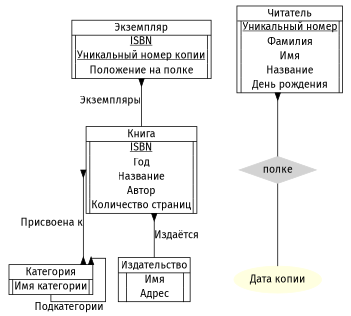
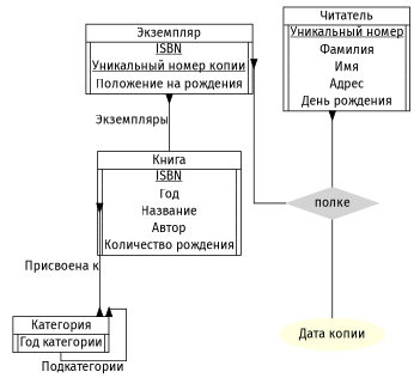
  digraph {
    fontname="Fira Sans"
    splines=ortho
    node [fontname="Fira Sans" shape=none]
    edge [arrowhead=inv arrowtail=inv dir=back fontname="Fira Sans" headport=t tailport=t]
-   n1 [label=<<TABLE PORT="t" BORDER="1" CELLBORDER="0" CELLSPACING="0">     <TR><TD COLSPAN="3">Категория</TD></TR><HR/>     <TR><TD></TD><VR/><TD>Имя категории</TD><VR/><TD></TD></TR>   </TABLE>>]
-   n2 [label=<<TABLE PORT="t" BORDER="1" CELLBORDER="0" CELLSPACING="0">     <TR><TD COLSPAN="3">Экземпляр</TD></TR><HR/>     <TR><TD></TD><VR/><TD><U>ISBN</U></TD><VR/><TD></TD></TR>     <TR><TD></TD><VR/><TD><U>Уникальный номер копии</U></TD><VR/><TD></TD></TR>     <TR><TD></TD><VR/><TD>Положение на полке</TD><VR/><TD></TD></TR>   </TABLE>>]
-   n3 [label=<<TABLE PORT="t" BORDER="1" CELLBORDER="0" CELLSPACING="0">     <TR><TD COLSPAN="3">Книга</TD></TR><HR/>     <TR><TD></TD><VR/><TD><U>ISBN</U></TD><VR/><TD></TD></TR>     <TR><TD></TD><VR/><TD>Год</TD><VR/><TD></TD></TR>     <TR><TD></TD><VR/><TD>Название</TD><VR/><TD></TD></TR>     <TR><TD></TD><VR/><TD>Автор</TD><VR/><TD></TD></TR>     <TR><TD></TD><VR/><TD>Количество страниц</TD><VR/><TD></TD></TR>   </TABLE>>]
+   n1 [label=<<TABLE PORT="t" BORDER="1" CELLBORDER="0" CELLSPACING="0">     <TR><TD COLSPAN="3">Категория</TD></TR><HR/>     <TR><TD></TD><VR/><TD>Год категории</TD><VR/><TD></TD></TR>   </TABLE>>]
+   n2 [label=<<TABLE PORT="t" BORDER="1" CELLBORDER="0" CELLSPACING="0">     <TR><TD COLSPAN="3">Экземпляр</TD></TR><HR/>     <TR><TD></TD><VR/><TD><U>ISBN</U></TD><VR/><TD></TD></TR>     <TR><TD></TD><VR/><TD><U>Уникальный номер копии</U></TD><VR/><TD></TD></TR>     <TR><TD></TD><VR/><TD>Положение на рождения</TD><VR/><TD></TD></TR>   </TABLE>>]
+   n3 [label=<<TABLE PORT="t" BORDER="1" CELLBORDER="0" CELLSPACING="0">     <TR><TD COLSPAN="3">Книга</TD></TR><HR/>     <TR><TD></TD><VR/><TD><U>ISBN</U></TD><VR/><TD></TD></TR>     <TR><TD></TD><VR/><TD>Год</TD><VR/><TD></TD></TR>     <TR><TD></TD><VR/><TD>Название</TD><VR/><TD></TD></TR>     <TR><TD></TD><VR/><TD>Автор</TD><VR/><TD></TD></TR>     <TR><TD></TD><VR/><TD>Количество рождения</TD><VR/><TD></TD></TR>   </TABLE>>]
    n4 [color=lightgrey label="полке" shape=diamond style=filled]
-   n5 [label=<<TABLE PORT="t" BORDER="1" CELLBORDER="0" CELLSPACING="0">     <TR><TD COLSPAN="3">Издательство</TD></TR><HR/>     <TR><TD></TD><VR/><TD>Имя</TD><VR/><TD></TD></TR>     <TR><TD></TD><VR/><TD>    Адрес    </TD><VR/><TD></TD></TR>   </TABLE>>]
    n6 [color=lightyellow label="Дата копии" shape=ellipse style=filled]
-   n7 [label=<<TABLE PORT="t" BORDER="1" CELLBORDER="0" CELLSPACING="0">     <TR><TD COLSPAN="3">Читатель</TD></TR><HR/>     <TR><TD></TD><VR/><TD><U>Уникальный номер</U></TD><VR/><TD></TD></TR>     <TR><TD></TD><VR/><TD>Фамилия</TD><VR/><TD></TD></TR>     <TR><TD></TD><VR/><TD>Имя</TD><VR/><TD></TD></TR>     <TR><TD></TD><VR/><TD>Название</TD><VR/><TD></TD></TR>     <TR><TD></TD><VR/><TD>День рождения</TD><VR/><TD></TD></TR>   </TABLE>>]
+   n7 [label=<<TABLE PORT="t" BORDER="1" CELLBORDER="0" CELLSPACING="0">     <TR><TD COLSPAN="3">Читатель</TD></TR><HR/>     <TR><TD></TD><VR/><TD><U>Уникальный номер</U></TD><VR/><TD></TD></TR>     <TR><TD></TD><VR/><TD>Фамилия</TD><VR/><TD></TD></TR>     <TR><TD></TD><VR/><TD>Имя</TD><VR/><TD></TD></TR>     <TR><TD></TD><VR/><TD>Адрес</TD><VR/><TD></TD></TR>     <TR><TD></TD><VR/><TD>День рождения</TD><VR/><TD></TD></TR>   </TABLE>>]
    n1 -> n1 [label="Подкатегории"]
    n2 -> n3 [xlabel="Экземпляры"]
+   n2 -> n4
    n3 -> n1 [dir=both xlabel="Присвоена к"]
-   n3 -> n5 [label="Издаётся"]
    n4 -> n6 [dir=none]
    n7 -> n4
  }
